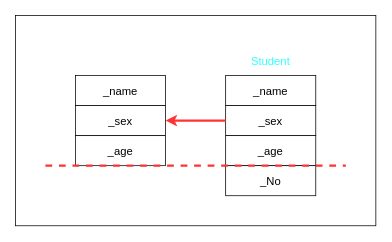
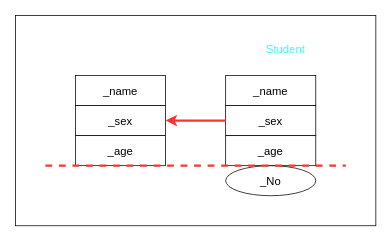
  <mxCell id="0" />
  <mxCell id="1" parent="0" />
  <mxCell id="2" value="" style="rounded=0;whiteSpace=wrap;html=1;fontSize=15;fontColor=#33FFFF;" vertex="1" parent="1"><mxGeometry width="480" height="280" as="geometry" x="20" y="20" /></mxCell>
  <mxCell id="3" value="&lt;font style=&quot;font-size: 15px;&quot;&gt;_name&lt;/font&gt;" style="rounded=0;whiteSpace=wrap;html=1;" vertex="1" parent="1"><mxGeometry x="100" y="100" width="120" height="40" as="geometry" /></mxCell>
  <mxCell id="4" value="_sex" style="rounded=0;whiteSpace=wrap;html=1;fontSize=15;" vertex="1" parent="1"><mxGeometry x="100" y="140" width="120" height="40" as="geometry" /></mxCell>
  <mxCell id="5" value="_age" style="rounded=0;whiteSpace=wrap;html=1;fontSize=15;" vertex="1" parent="1"><mxGeometry x="100" y="180" width="120" height="40" as="geometry" /></mxCell>
  <mxCell id="6" value="_name" style="rounded=0;whiteSpace=wrap;html=1;fontSize=15;" vertex="1" parent="1"><mxGeometry x="300" y="100" width="120" height="40" as="geometry" /></mxCell>
  <mxCell id="7" value="_sex" style="rounded=0;whiteSpace=wrap;html=1;fontSize=15;" vertex="1" parent="1"><mxGeometry x="300" y="140" width="120" height="40" as="geometry" /></mxCell>
  <mxCell id="8" value="_age" style="rounded=0;whiteSpace=wrap;html=1;fontSize=15;" vertex="1" parent="1"><mxGeometry x="300" y="180" width="120" height="40" as="geometry" /></mxCell>
- <mxCell id="9" value="_No" style="rounded=0;whiteSpace=wrap;html=1;fontSize=15;" vertex="1" parent="1"><mxGeometry x="300" y="220" width="120" height="40" as="geometry" /></mxCell>
- <mxCell id="10" value="&lt;font color=&quot;#33ffff&quot;&gt;Student&lt;/font&gt;" style="text;html=1;align=center;verticalAlign=middle;whiteSpace=wrap;rounded=0;fontSize=15;" vertex="1" parent="1"><mxGeometry x="300" y="60" width="120" height="40" as="geometry" /></mxCell>
+ <mxCell id="9" value="_No" style="ellipse;whiteSpace=wrap;html=1;fontSize=15;" vertex="1" parent="1"><mxGeometry x="300" y="220" width="120" height="40" as="geometry" /></mxCell>
+ <mxCell id="10" value="&lt;font color=&quot;#33ffff&quot;&gt;Student&lt;/font&gt;" style="text;html=1;align=center;verticalAlign=middle;whiteSpace=wrap;rounded=0;fontSize=15;" vertex="1" parent="1"><mxGeometry x="320" y="45" width="120" height="40" as="geometry" /></mxCell>
  <mxCell id="11" value="" style="endArrow=none;dashed=1;html=1;fontSize=15;fontColor=#33FFFF;strokeColor=#FF3333;strokeWidth=3;" edge="1" parent="1"><mxGeometry width="50" height="50" relative="1" as="geometry"><mxPoint x="60" y="220" as="sourcePoint" /><mxPoint x="460" y="220" as="targetPoint" /></mxGeometry></mxCell>
  <mxCell id="12" value="" style="endArrow=classic;html=1;sketch=0;strokeColor=#FF3333;strokeWidth=3;fontSize=15;fontColor=#33FFFF;entryX=1;entryY=0.5;entryDx=0;entryDy=0;exitX=0;exitY=0.5;exitDx=0;exitDy=0;" edge="1" parent="1" source="7" target="4"><mxGeometry width="50" height="50" relative="1" as="geometry"><mxPoint x="300" y="165" as="sourcePoint" /><mxPoint x="350" y="115" as="targetPoint" /></mxGeometry></mxCell>
